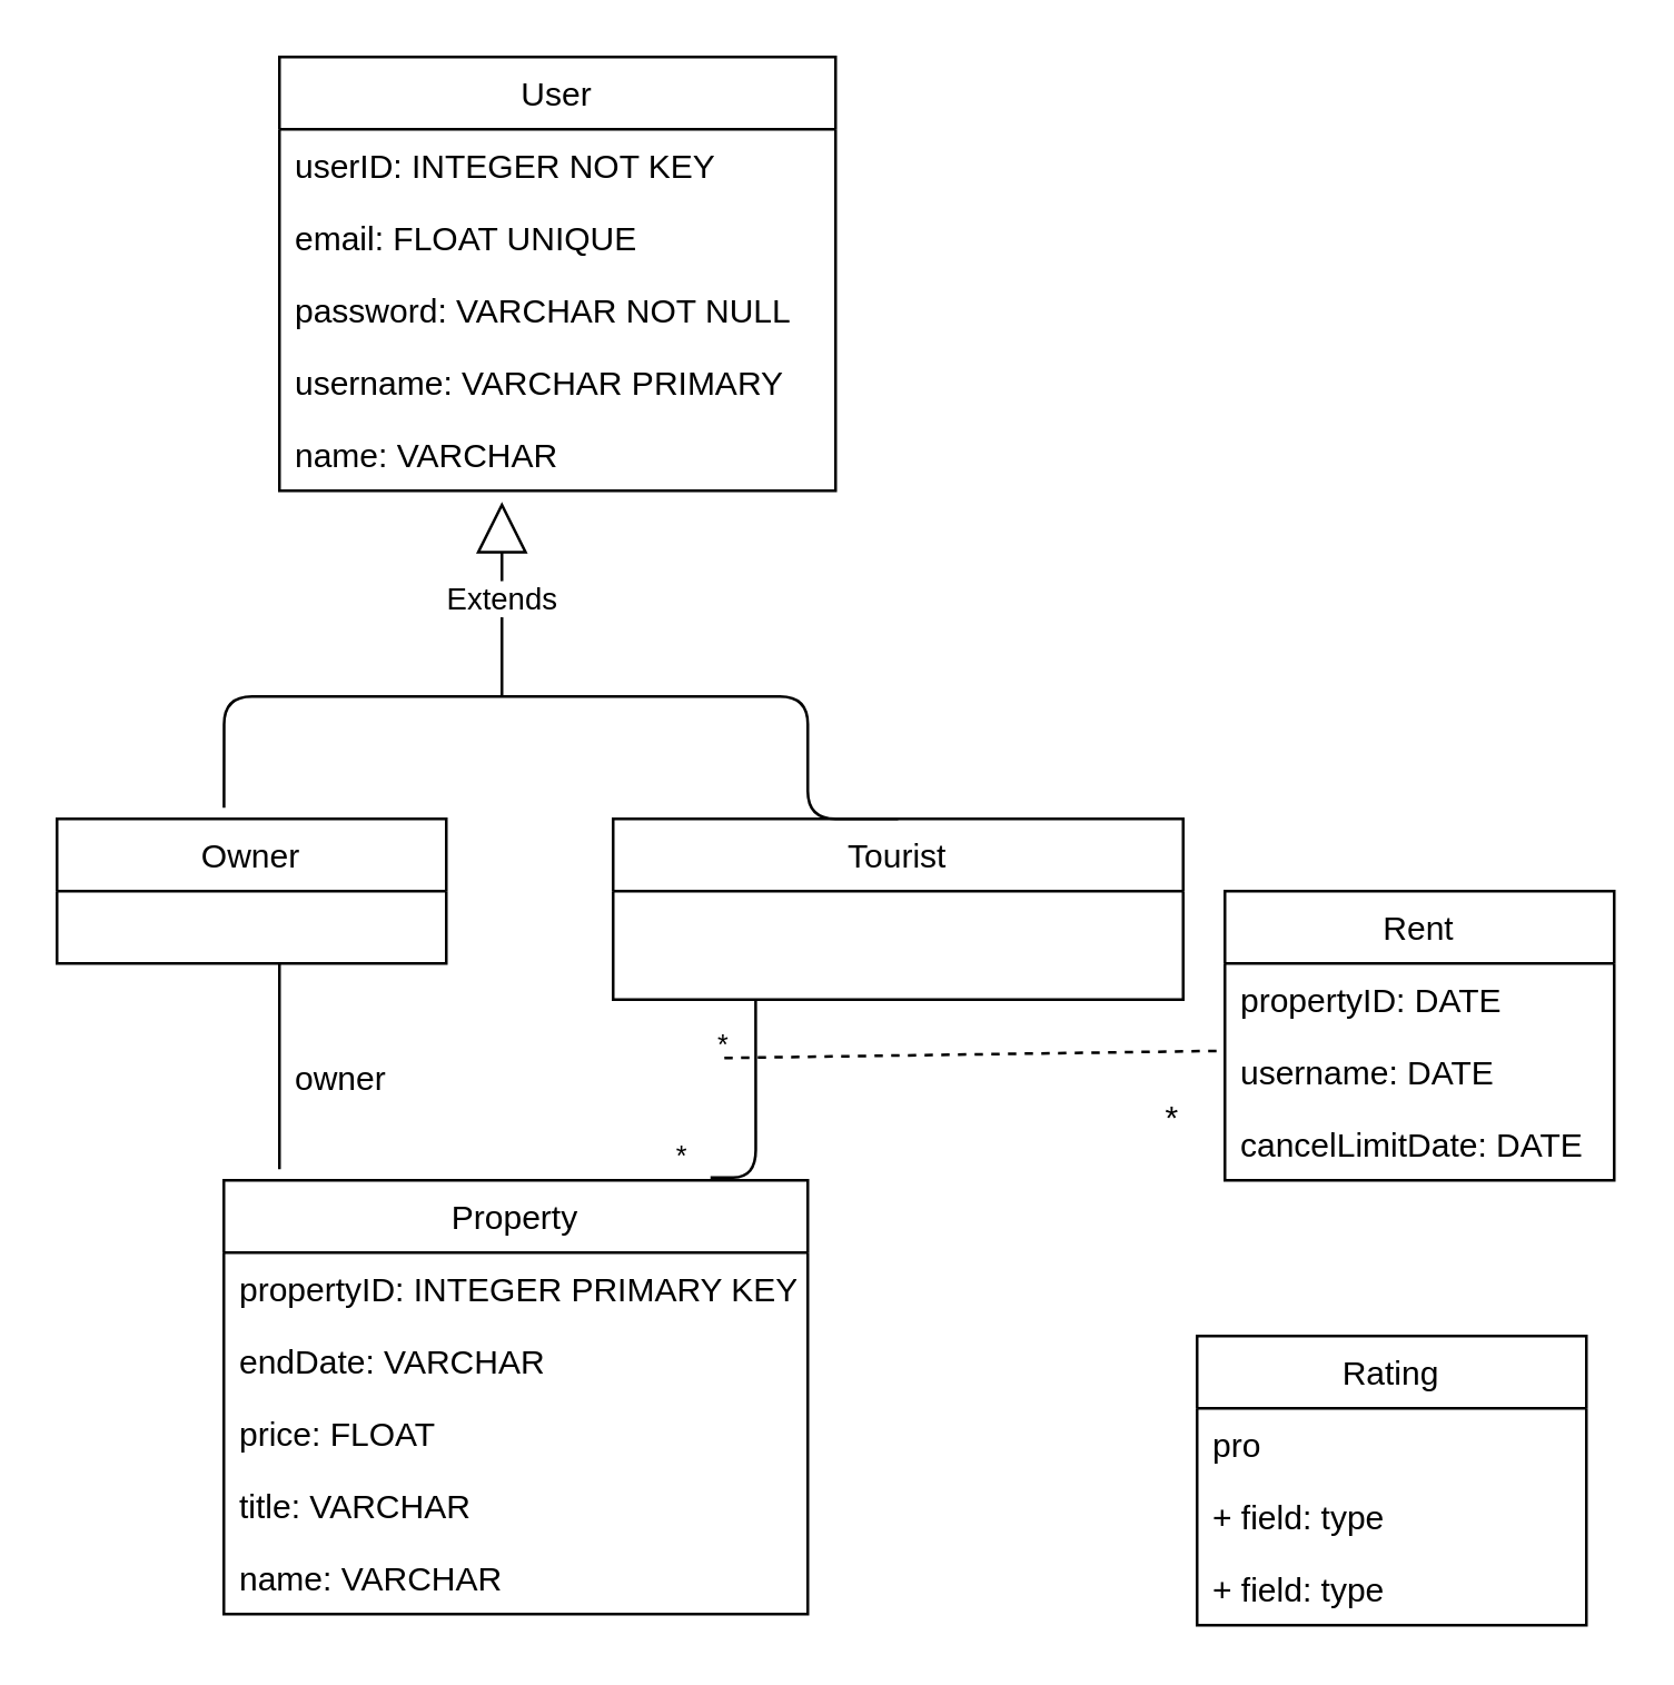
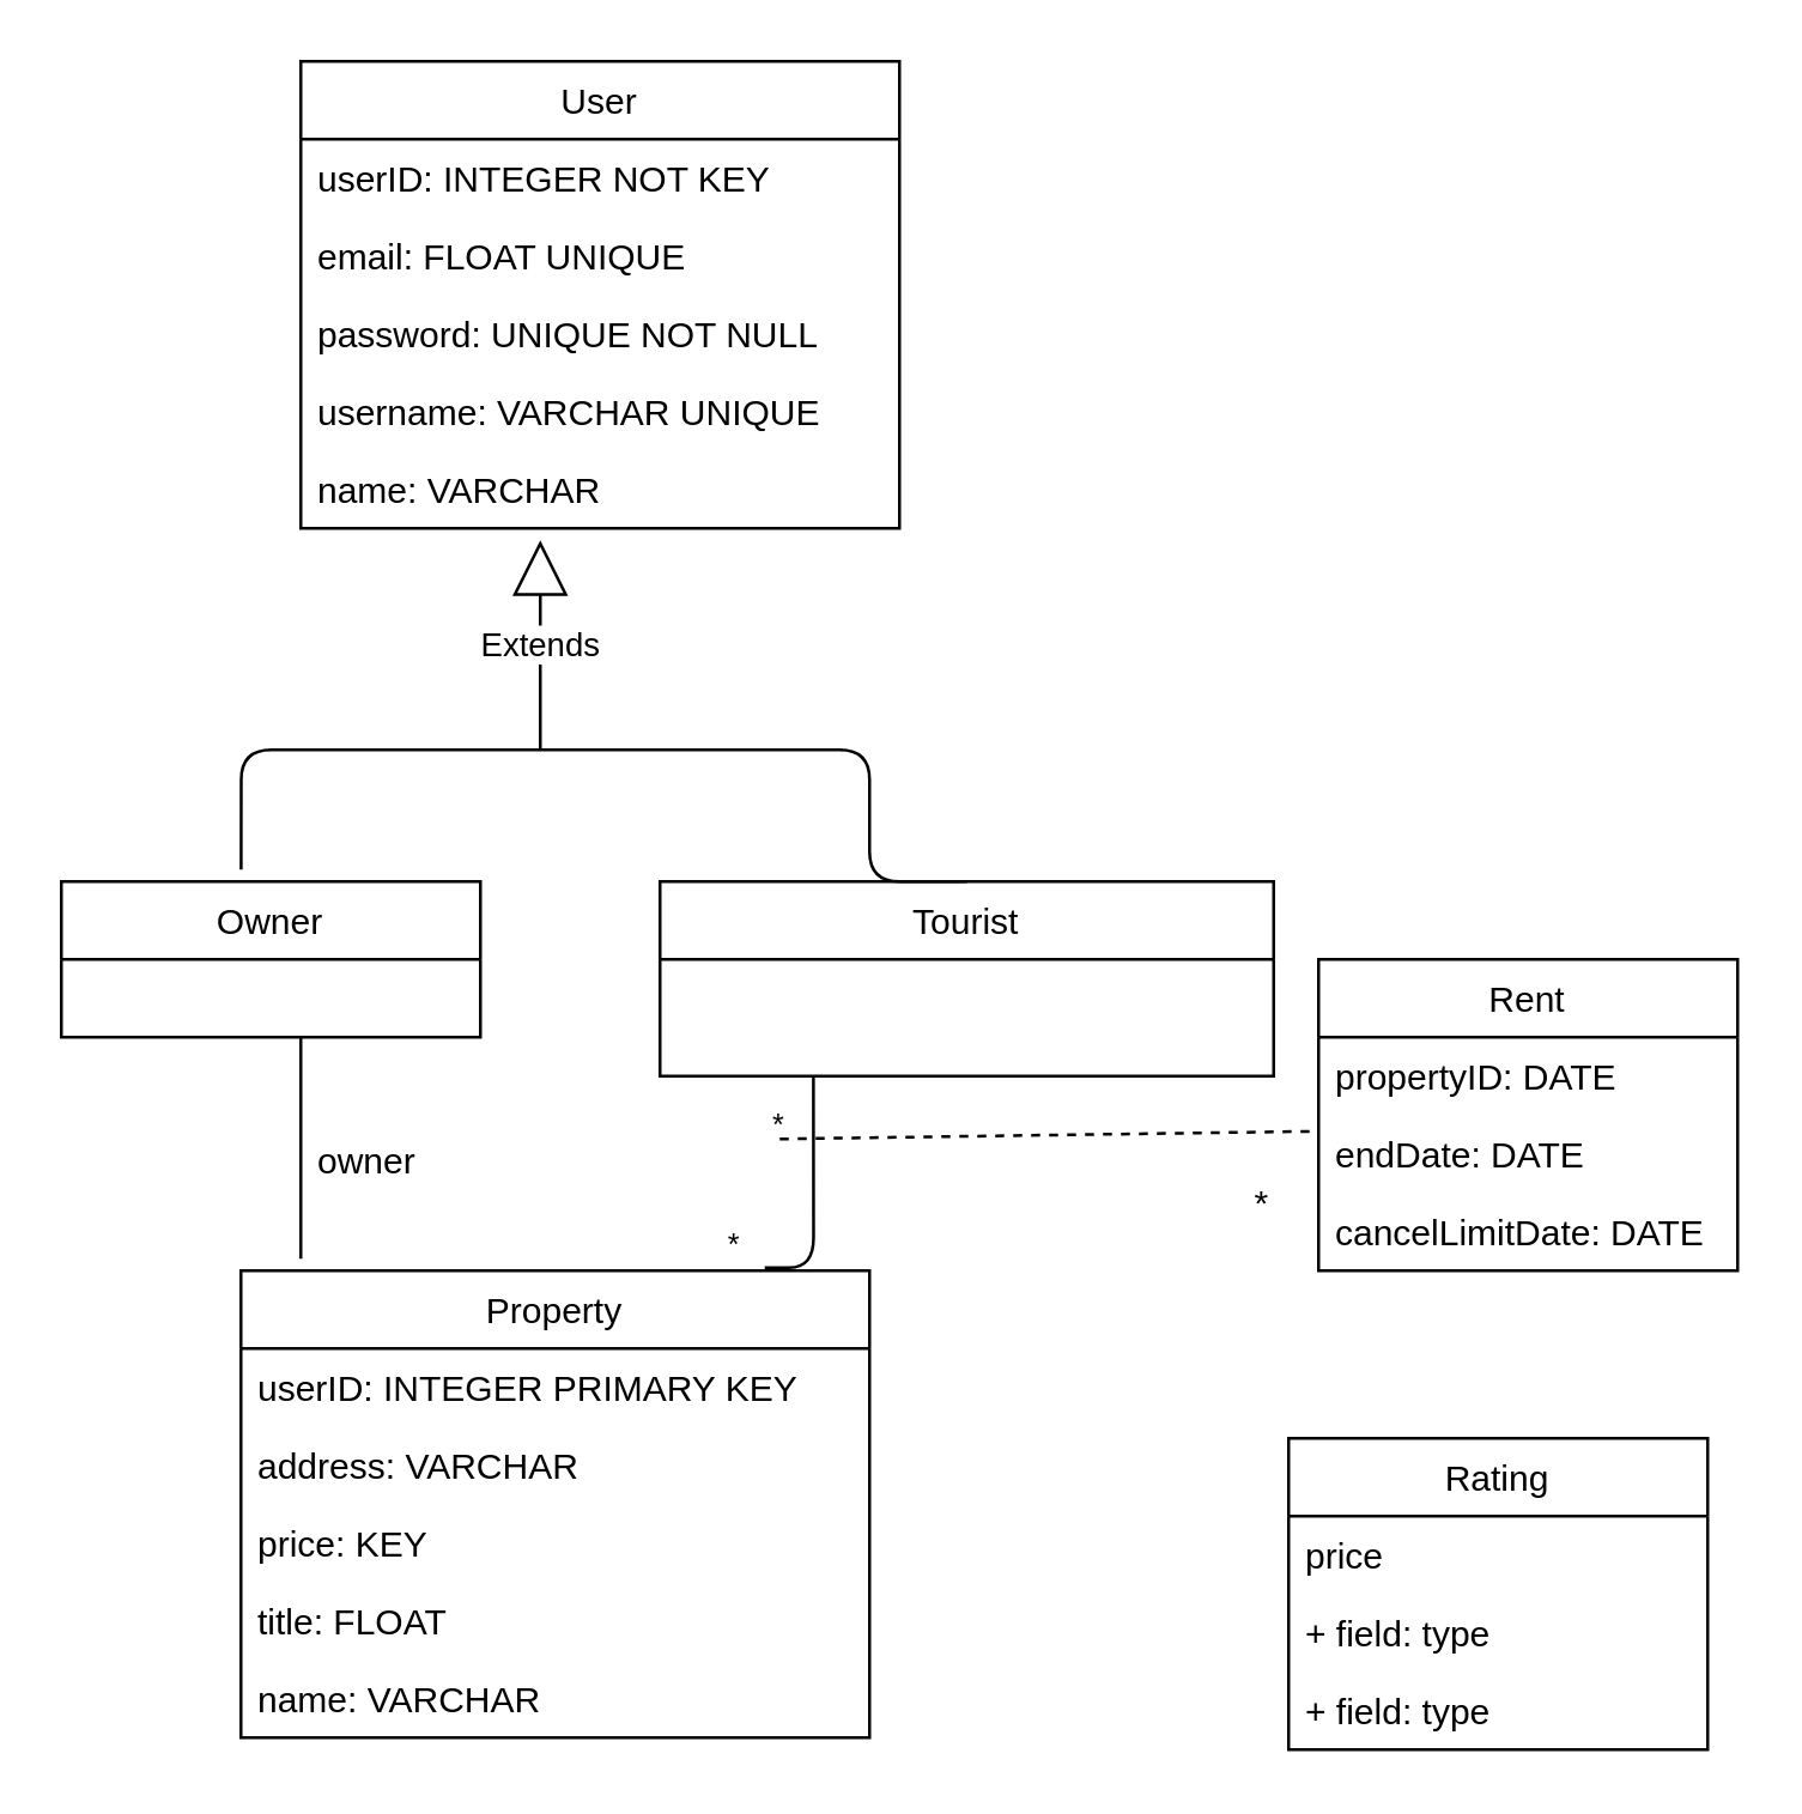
  <mxCell id="0" />
  <mxCell id="1" parent="0" />
  <mxCell id="2" value="User" style="swimlane;fontStyle=0;childLayout=stackLayout;horizontal=1;startSize=26;fillColor=none;horizontalStack=0;resizeParent=1;resizeParentMax=0;resizeLast=0;collapsible=1;marginBottom=0;" vertex="1" parent="1"><mxGeometry x="100" y="20" width="200" height="156" as="geometry" /></mxCell>
  <mxCell id="3" value="userID: INTEGER NOT KEY" style="text;strokeColor=none;fillColor=none;align=left;verticalAlign=top;spacingLeft=4;spacingRight=4;overflow=hidden;rotatable=0;points=[[0,0.5],[1,0.5]];portConstraint=eastwest;" vertex="1" parent="2"><mxGeometry y="26" width="200" height="26" as="geometry" /></mxCell>
  <mxCell id="4" value="email: FLOAT UNIQUE" style="text;strokeColor=none;fillColor=none;align=left;verticalAlign=top;spacingLeft=4;spacingRight=4;overflow=hidden;rotatable=0;points=[[0,0.5],[1,0.5]];portConstraint=eastwest;" vertex="1" parent="2"><mxGeometry y="52" width="200" height="26" as="geometry" /></mxCell>
- <mxCell id="5" value="password: VARCHAR NOT NULL" style="text;strokeColor=none;fillColor=none;align=left;verticalAlign=top;spacingLeft=4;spacingRight=4;overflow=hidden;rotatable=0;points=[[0,0.5],[1,0.5]];portConstraint=eastwest;" vertex="1" parent="2"><mxGeometry y="78" width="200" height="26" as="geometry" /></mxCell>
- <mxCell id="6" value="username: VARCHAR PRIMARY" style="text;strokeColor=none;fillColor=none;align=left;verticalAlign=top;spacingLeft=4;spacingRight=4;overflow=hidden;rotatable=0;points=[[0,0.5],[1,0.5]];portConstraint=eastwest;" vertex="1" parent="2"><mxGeometry y="104" width="200" height="26" as="geometry" /></mxCell>
+ <mxCell id="5" value="password: UNIQUE NOT NULL" style="text;strokeColor=none;fillColor=none;align=left;verticalAlign=top;spacingLeft=4;spacingRight=4;overflow=hidden;rotatable=0;points=[[0,0.5],[1,0.5]];portConstraint=eastwest;" vertex="1" parent="2"><mxGeometry y="78" width="200" height="26" as="geometry" /></mxCell>
+ <mxCell id="6" value="username: VARCHAR UNIQUE" style="text;strokeColor=none;fillColor=none;align=left;verticalAlign=top;spacingLeft=4;spacingRight=4;overflow=hidden;rotatable=0;points=[[0,0.5],[1,0.5]];portConstraint=eastwest;" vertex="1" parent="2"><mxGeometry y="104" width="200" height="26" as="geometry" /></mxCell>
  <mxCell id="7" value="name: VARCHAR" style="text;strokeColor=none;fillColor=none;align=left;verticalAlign=top;spacingLeft=4;spacingRight=4;overflow=hidden;rotatable=0;points=[[0,0.5],[1,0.5]];portConstraint=eastwest;" vertex="1" parent="2"><mxGeometry y="130" width="200" height="26" as="geometry" /></mxCell>
  <mxCell id="8" value="Rent" style="swimlane;fontStyle=0;childLayout=stackLayout;horizontal=1;startSize=26;fillColor=none;horizontalStack=0;resizeParent=1;resizeParentMax=0;resizeLast=0;collapsible=1;marginBottom=0;" vertex="1" parent="1"><mxGeometry x="440" y="320" width="140" height="104" as="geometry" /></mxCell>
  <mxCell id="9" value="propertyID: DATE" style="text;strokeColor=none;fillColor=none;align=left;verticalAlign=top;spacingLeft=4;spacingRight=4;overflow=hidden;rotatable=0;points=[[0,0.5],[1,0.5]];portConstraint=eastwest;" vertex="1" parent="8"><mxGeometry y="26" width="140" height="26" as="geometry" /></mxCell>
- <mxCell id="10" value="username: DATE" style="text;strokeColor=none;fillColor=none;align=left;verticalAlign=top;spacingLeft=4;spacingRight=4;overflow=hidden;rotatable=0;points=[[0,0.5],[1,0.5]];portConstraint=eastwest;" vertex="1" parent="8"><mxGeometry y="52" width="140" height="26" as="geometry" /></mxCell>
+ <mxCell id="10" value="endDate: DATE" style="text;strokeColor=none;fillColor=none;align=left;verticalAlign=top;spacingLeft=4;spacingRight=4;overflow=hidden;rotatable=0;points=[[0,0.5],[1,0.5]];portConstraint=eastwest;" vertex="1" parent="8"><mxGeometry y="52" width="140" height="26" as="geometry" /></mxCell>
  <mxCell id="11" value="cancelLimitDate: DATE" style="text;strokeColor=none;fillColor=none;align=left;verticalAlign=top;spacingLeft=4;spacingRight=4;overflow=hidden;rotatable=0;points=[[0,0.5],[1,0.5]];portConstraint=eastwest;" vertex="1" parent="8"><mxGeometry y="78" width="140" height="26" as="geometry" /></mxCell>
  <mxCell id="12" value="Property" style="swimlane;fontStyle=0;childLayout=stackLayout;horizontal=1;startSize=26;fillColor=none;horizontalStack=0;resizeParent=1;resizeParentMax=0;resizeLast=0;collapsible=1;marginBottom=0;" vertex="1" parent="1"><mxGeometry x="80" y="424" width="210" height="156" as="geometry" /></mxCell>
- <mxCell id="13" value="propertyID: INTEGER PRIMARY KEY" style="text;strokeColor=none;fillColor=none;align=left;verticalAlign=top;spacingLeft=4;spacingRight=4;overflow=hidden;rotatable=0;points=[[0,0.5],[1,0.5]];portConstraint=eastwest;" vertex="1" parent="12"><mxGeometry y="26" width="210" height="26" as="geometry" /></mxCell>
- <mxCell id="14" value="endDate: VARCHAR" style="text;strokeColor=none;fillColor=none;align=left;verticalAlign=top;spacingLeft=4;spacingRight=4;overflow=hidden;rotatable=0;points=[[0,0.5],[1,0.5]];portConstraint=eastwest;" vertex="1" parent="12"><mxGeometry y="52" width="210" height="26" as="geometry" /></mxCell>
- <mxCell id="15" value="price: FLOAT" style="text;strokeColor=none;fillColor=none;align=left;verticalAlign=top;spacingLeft=4;spacingRight=4;overflow=hidden;rotatable=0;points=[[0,0.5],[1,0.5]];portConstraint=eastwest;" vertex="1" parent="12"><mxGeometry y="78" width="210" height="26" as="geometry" /></mxCell>
- <mxCell id="16" value="title: VARCHAR" style="text;strokeColor=none;fillColor=none;align=left;verticalAlign=top;spacingLeft=4;spacingRight=4;overflow=hidden;rotatable=0;points=[[0,0.5],[1,0.5]];portConstraint=eastwest;" vertex="1" parent="12"><mxGeometry y="104" width="210" height="26" as="geometry" /></mxCell>
+ <mxCell id="13" value="userID: INTEGER PRIMARY KEY" style="text;strokeColor=none;fillColor=none;align=left;verticalAlign=top;spacingLeft=4;spacingRight=4;overflow=hidden;rotatable=0;points=[[0,0.5],[1,0.5]];portConstraint=eastwest;" vertex="1" parent="12"><mxGeometry y="26" width="210" height="26" as="geometry" /></mxCell>
+ <mxCell id="14" value="address: VARCHAR" style="text;strokeColor=none;fillColor=none;align=left;verticalAlign=top;spacingLeft=4;spacingRight=4;overflow=hidden;rotatable=0;points=[[0,0.5],[1,0.5]];portConstraint=eastwest;" vertex="1" parent="12"><mxGeometry y="52" width="210" height="26" as="geometry" /></mxCell>
+ <mxCell id="15" value="price: KEY" style="text;strokeColor=none;fillColor=none;align=left;verticalAlign=top;spacingLeft=4;spacingRight=4;overflow=hidden;rotatable=0;points=[[0,0.5],[1,0.5]];portConstraint=eastwest;" vertex="1" parent="12"><mxGeometry y="78" width="210" height="26" as="geometry" /></mxCell>
+ <mxCell id="16" value="title: FLOAT" style="text;strokeColor=none;fillColor=none;align=left;verticalAlign=top;spacingLeft=4;spacingRight=4;overflow=hidden;rotatable=0;points=[[0,0.5],[1,0.5]];portConstraint=eastwest;" vertex="1" parent="12"><mxGeometry y="104" width="210" height="26" as="geometry" /></mxCell>
  <mxCell id="17" value="name: VARCHAR" style="text;strokeColor=none;fillColor=none;align=left;verticalAlign=top;spacingLeft=4;spacingRight=4;overflow=hidden;rotatable=0;points=[[0,0.5],[1,0.5]];portConstraint=eastwest;" vertex="1" parent="12"><mxGeometry y="130" width="210" height="26" as="geometry" /></mxCell>
  <mxCell id="18" value="Rating" style="swimlane;fontStyle=0;childLayout=stackLayout;horizontal=1;startSize=26;fillColor=none;horizontalStack=0;resizeParent=1;resizeParentMax=0;resizeLast=0;collapsible=1;marginBottom=0;" vertex="1" parent="1"><mxGeometry x="430" y="480" width="140" height="104" as="geometry" /></mxCell>
- <mxCell id="19" value="pro" style="text;strokeColor=none;fillColor=none;align=left;verticalAlign=top;spacingLeft=4;spacingRight=4;overflow=hidden;rotatable=0;points=[[0,0.5],[1,0.5]];portConstraint=eastwest;" vertex="1" parent="18"><mxGeometry y="26" width="140" height="26" as="geometry" /></mxCell>
+ <mxCell id="19" value="price" style="text;strokeColor=none;fillColor=none;align=left;verticalAlign=top;spacingLeft=4;spacingRight=4;overflow=hidden;rotatable=0;points=[[0,0.5],[1,0.5]];portConstraint=eastwest;" vertex="1" parent="18"><mxGeometry y="26" width="140" height="26" as="geometry" /></mxCell>
  <mxCell id="20" value="+ field: type" style="text;strokeColor=none;fillColor=none;align=left;verticalAlign=top;spacingLeft=4;spacingRight=4;overflow=hidden;rotatable=0;points=[[0,0.5],[1,0.5]];portConstraint=eastwest;" vertex="1" parent="18"><mxGeometry y="52" width="140" height="26" as="geometry" /></mxCell>
  <mxCell id="21" value="+ field: type" style="text;strokeColor=none;fillColor=none;align=left;verticalAlign=top;spacingLeft=4;spacingRight=4;overflow=hidden;rotatable=0;points=[[0,0.5],[1,0.5]];portConstraint=eastwest;" vertex="1" parent="18"><mxGeometry y="78" width="140" height="26" as="geometry" /></mxCell>
  <mxCell id="22" value="" style="endArrow=none;html=1;edgeStyle=orthogonalEdgeStyle;exitX=0.25;exitY=1;exitDx=0;exitDy=0;" edge="1" parent="1" source="26"><mxGeometry relative="1" as="geometry"><mxPoint x="90" y="600" as="sourcePoint" /><mxPoint x="255" y="423" as="targetPoint" /><Array as="points"><mxPoint x="255" y="423" /></Array></mxGeometry></mxCell>
  <mxCell id="23" value="*" style="resizable=0;html=1;align=left;verticalAlign=bottom;labelBackgroundColor=#ffffff;fontSize=10;" connectable="0" vertex="1" parent="22"><mxGeometry x="-1" relative="1" as="geometry"><mxPoint x="-15.5" y="24" as="offset" /></mxGeometry></mxCell>
  <mxCell id="24" value="*" style="resizable=0;html=1;align=right;verticalAlign=bottom;labelBackgroundColor=#ffffff;fontSize=10;" connectable="0" vertex="1" parent="22"><mxGeometry x="1" relative="1" as="geometry"><mxPoint x="-8" as="offset" /></mxGeometry></mxCell>
  <mxCell id="25" value="owner" style="text;html=1;resizable=0;points=[];autosize=1;align=left;verticalAlign=top;spacingTop=-4;" vertex="1" parent="1"><mxGeometry x="104" y="378" width="50" height="20" as="geometry" /></mxCell>
  <mxCell id="26" value="Tourist" style="swimlane;fontStyle=0;childLayout=stackLayout;horizontal=1;startSize=26;fillColor=none;horizontalStack=0;resizeParent=1;resizeParentMax=0;resizeLast=0;collapsible=1;marginBottom=0;" vertex="1" parent="1"><mxGeometry x="220" y="294" width="205" height="65" as="geometry" /></mxCell>
  <mxCell id="27" value="Owner" style="swimlane;fontStyle=0;childLayout=stackLayout;horizontal=1;startSize=26;fillColor=none;horizontalStack=0;resizeParent=1;resizeParentMax=0;resizeLast=0;collapsible=1;marginBottom=0;" vertex="1" parent="1"><mxGeometry x="20" y="294" width="140" height="52" as="geometry" /></mxCell>
  <mxCell id="28" value="Extends" style="endArrow=block;endSize=16;endFill=0;html=1;entryX=0.4;entryY=1.154;entryDx=0;entryDy=0;entryPerimeter=0;" edge="1" parent="1" target="7"><mxGeometry width="160" relative="1" as="geometry"><mxPoint x="180" y="250" as="sourcePoint" /><mxPoint x="190" y="220" as="targetPoint" /></mxGeometry></mxCell>
  <mxCell id="29" value="" style="endArrow=none;html=1;edgeStyle=orthogonalEdgeStyle;exitX=0.429;exitY=-0.077;exitDx=0;exitDy=0;exitPerimeter=0;entryX=0.5;entryY=0;entryDx=0;entryDy=0;" edge="1" parent="1" source="27" target="26"><mxGeometry relative="1" as="geometry"><mxPoint x="80" y="250" as="sourcePoint" /><mxPoint x="280" y="250" as="targetPoint" /><Array as="points"><mxPoint x="80" y="250" /><mxPoint x="290" y="250" /></Array></mxGeometry></mxCell>
  <mxCell id="30" value="" style="endArrow=none;html=1;edgeStyle=orthogonalEdgeStyle;" edge="1" parent="1"><mxGeometry relative="1" as="geometry"><mxPoint x="100" y="346" as="sourcePoint" /><mxPoint x="100" y="420" as="targetPoint" /></mxGeometry></mxCell>
  <mxCell id="31" value="" style="resizable=0;html=1;align=left;verticalAlign=bottom;labelBackgroundColor=#ffffff;fontSize=10;" connectable="0" vertex="1" parent="30"><mxGeometry x="-1" relative="1" as="geometry" /></mxCell>
  <mxCell id="32" value="" style="resizable=0;html=1;align=right;verticalAlign=bottom;labelBackgroundColor=#ffffff;fontSize=10;" connectable="0" vertex="1" parent="30"><mxGeometry x="1" relative="1" as="geometry" /></mxCell>
  <mxCell id="33" value="" style="endArrow=none;dashed=1;html=1;entryX=0;entryY=0.208;entryDx=0;entryDy=0;entryPerimeter=0;" edge="1" parent="1" target="10"><mxGeometry width="50" height="50" relative="1" as="geometry"><mxPoint x="260" y="380" as="sourcePoint" /><mxPoint x="370" y="368" as="targetPoint" /></mxGeometry></mxCell>
  <mxCell id="34" value="*" style="text;html=1;resizable=0;points=[];autosize=1;align=left;verticalAlign=top;spacingTop=-4;" vertex="1" parent="1"><mxGeometry x="417" y="392" width="20" height="20" as="geometry" /></mxCell>
